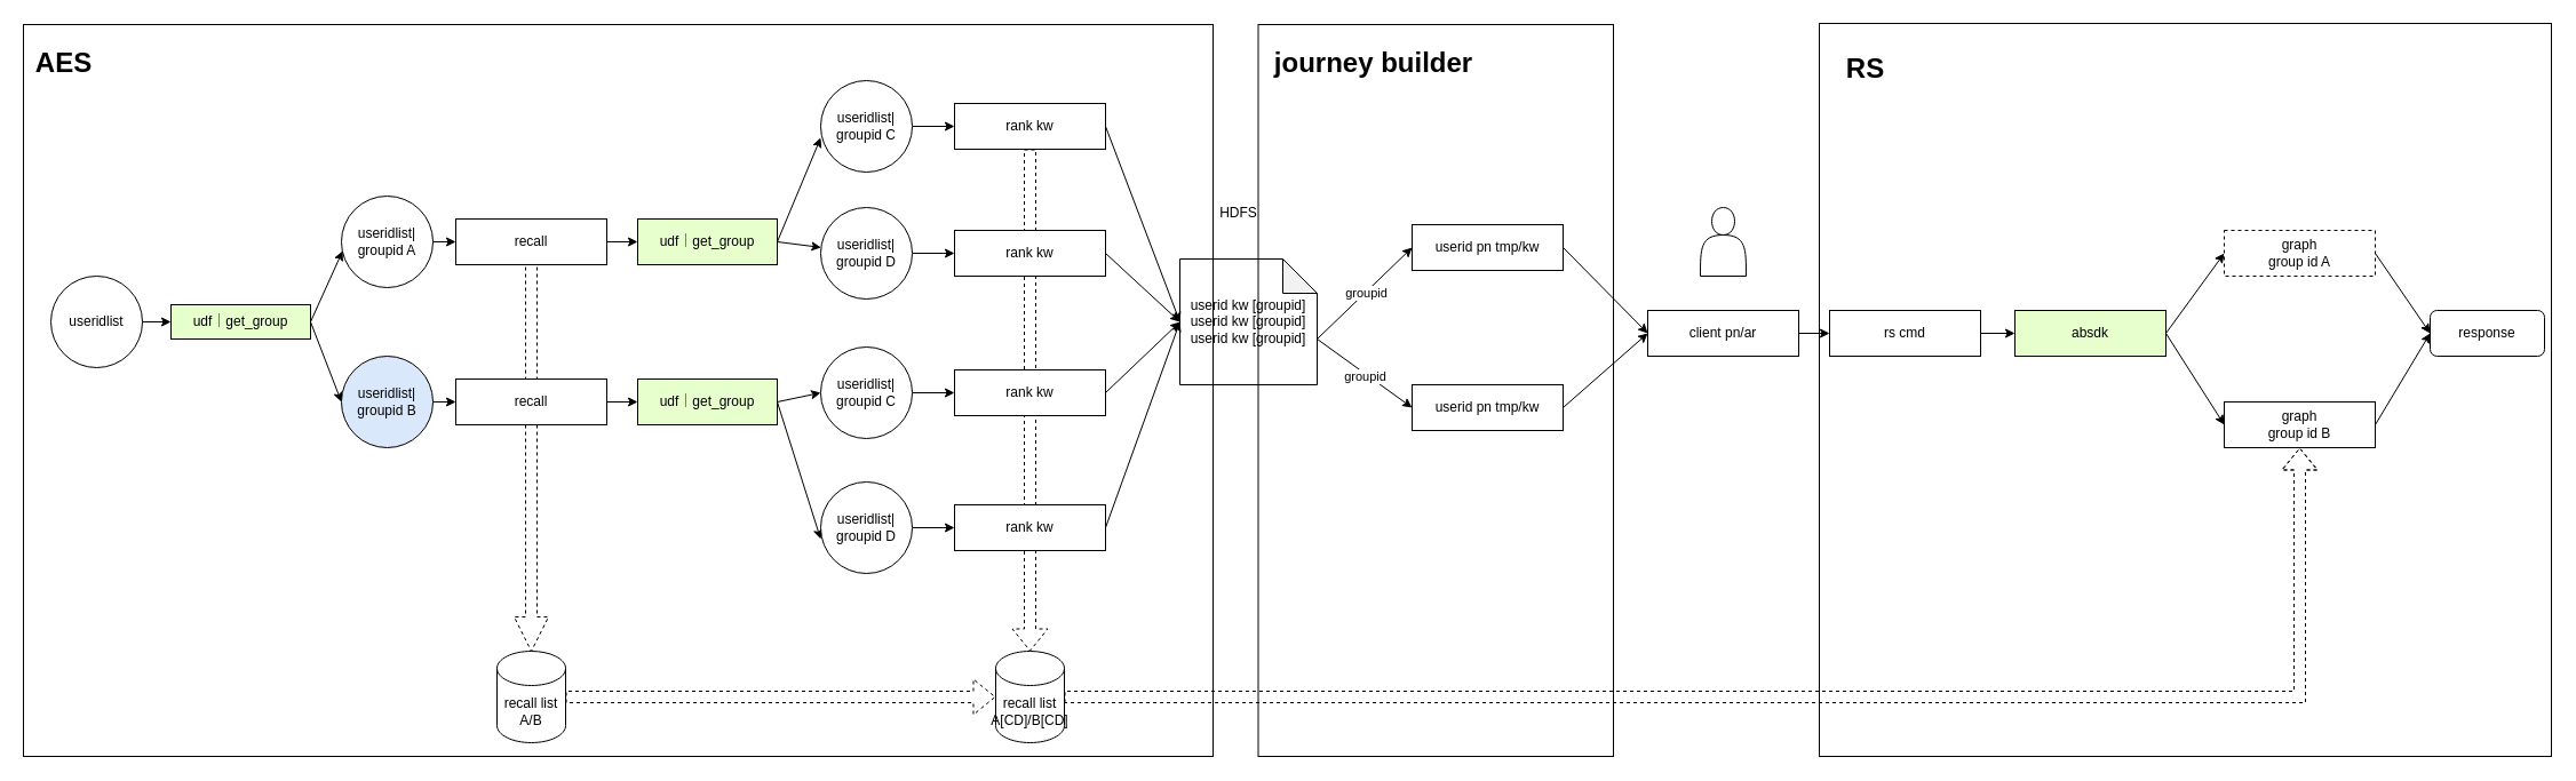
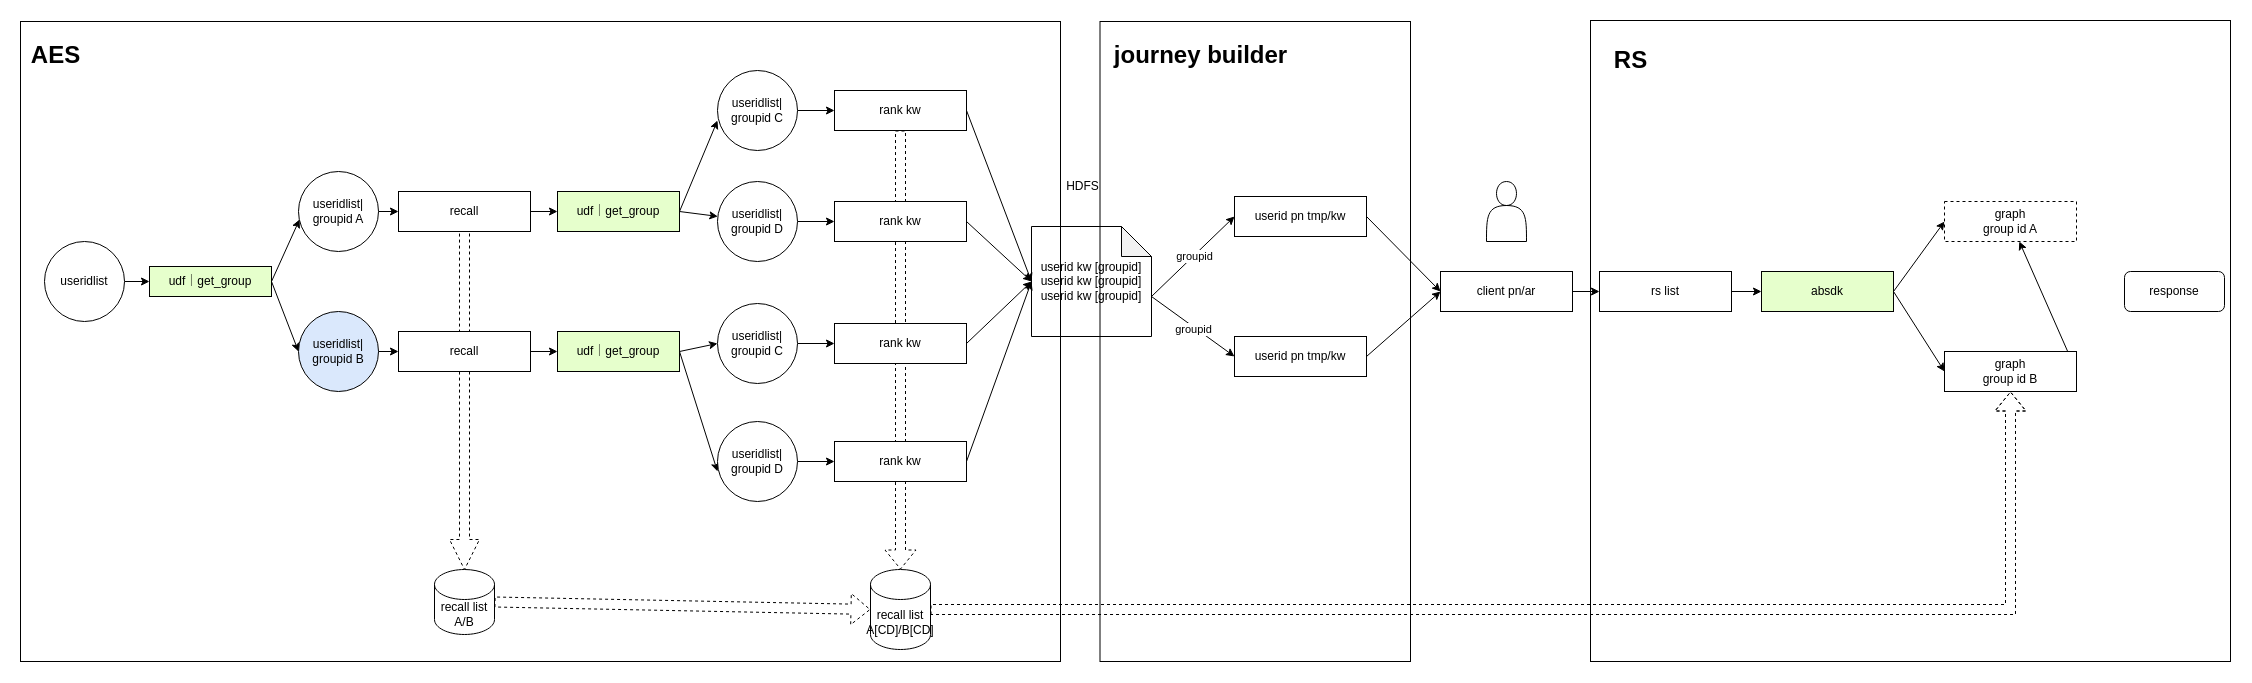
  <mxCell id="0" />
  <mxCell id="1" parent="0" />
  <mxCell id="2" style="edgeStyle=orthogonalEdgeStyle;rounded=0;orthogonalLoop=1;jettySize=auto;html=1;exitX=1;exitY=0.5;exitDx=0;exitDy=0;" edge="1" parent="1" source="3" target="8"><mxGeometry relative="1" as="geometry" /></mxCell>
  <mxCell id="3" value="useridlist" style="ellipse;whiteSpace=wrap;html=1;aspect=fixed;" vertex="1" parent="1"><mxGeometry x="44" y="241" width="80" height="80" as="geometry" /></mxCell>
  <mxCell id="4" style="edgeStyle=none;rounded=0;orthogonalLoop=1;jettySize=auto;html=1;exitX=1;exitY=0.5;exitDx=0;exitDy=0;entryX=0;entryY=0.5;entryDx=0;entryDy=0;" edge="1" parent="1" source="5" target="13"><mxGeometry relative="1" as="geometry" /></mxCell>
  <mxCell id="5" value="useridlist|&lt;br&gt;groupid A" style="ellipse;whiteSpace=wrap;html=1;aspect=fixed;" vertex="1" parent="1"><mxGeometry x="298" y="171" width="80" height="80" as="geometry" /></mxCell>
  <mxCell id="6" style="rounded=0;orthogonalLoop=1;jettySize=auto;html=1;exitX=1;exitY=0.5;exitDx=0;exitDy=0;entryX=0.013;entryY=0.6;entryDx=0;entryDy=0;entryPerimeter=0;" edge="1" parent="1" source="8" target="5"><mxGeometry relative="1" as="geometry" /></mxCell>
  <mxCell id="7" style="edgeStyle=none;rounded=0;orthogonalLoop=1;jettySize=auto;html=1;exitX=1;exitY=0.5;exitDx=0;exitDy=0;entryX=0;entryY=0.5;entryDx=0;entryDy=0;" edge="1" parent="1" source="8" target="10"><mxGeometry relative="1" as="geometry" /></mxCell>
  <mxCell id="8" value="udf｜get_group" style="rounded=0;whiteSpace=wrap;html=1;fillColor=#E6FFCC;" vertex="1" parent="1"><mxGeometry x="149" y="266" width="122" height="30" as="geometry" /></mxCell>
  <mxCell id="9" style="edgeStyle=none;rounded=0;orthogonalLoop=1;jettySize=auto;html=1;exitX=1;exitY=0.5;exitDx=0;exitDy=0;" edge="1" parent="1" source="10" target="15"><mxGeometry relative="1" as="geometry" /></mxCell>
  <mxCell id="10" value="useridlist|&lt;br&gt;groupid B" style="ellipse;whiteSpace=wrap;html=1;aspect=fixed;fillColor=#dae8fc;" vertex="1" parent="1"><mxGeometry x="298" y="311" width="80" height="80" as="geometry" /></mxCell>
  <mxCell id="11" style="edgeStyle=none;rounded=0;orthogonalLoop=1;jettySize=auto;html=1;exitX=0.5;exitY=1;exitDx=0;exitDy=0;shape=arrow;strokeColor=default;dashed=1;" edge="1" parent="1" source="13" target="17"><mxGeometry relative="1" as="geometry" /></mxCell>
  <mxCell id="12" style="edgeStyle=none;rounded=0;orthogonalLoop=1;jettySize=auto;html=1;exitX=1;exitY=0.5;exitDx=0;exitDy=0;entryX=0;entryY=0.5;entryDx=0;entryDy=0;strokeColor=default;" edge="1" parent="1" source="13" target="23"><mxGeometry relative="1" as="geometry" /></mxCell>
  <mxCell id="13" value="recall" style="rounded=0;whiteSpace=wrap;html=1;" vertex="1" parent="1"><mxGeometry x="398" y="191" width="132" height="40" as="geometry" /></mxCell>
  <mxCell id="14" style="edgeStyle=none;rounded=0;orthogonalLoop=1;jettySize=auto;html=1;exitX=1;exitY=0.5;exitDx=0;exitDy=0;entryX=0;entryY=0.5;entryDx=0;entryDy=0;strokeColor=default;" edge="1" parent="1" source="15" target="26"><mxGeometry relative="1" as="geometry" /></mxCell>
  <mxCell id="15" value="recall" style="rounded=0;whiteSpace=wrap;html=1;" vertex="1" parent="1"><mxGeometry x="398" y="331" width="132" height="40" as="geometry" /></mxCell>
  <mxCell id="16" style="edgeStyle=none;shape=flexArrow;rounded=0;orthogonalLoop=1;jettySize=auto;html=1;exitX=1;exitY=0.5;exitDx=0;exitDy=0;exitPerimeter=0;entryX=0;entryY=0.5;entryDx=0;entryDy=0;entryPerimeter=0;dashed=1;strokeColor=default;" edge="1" parent="1" source="17" target="57"><mxGeometry relative="1" as="geometry" /></mxCell>
- <mxCell id="17" value="recall list&lt;br&gt;A/B" style="shape=cylinder3;whiteSpace=wrap;html=1;boundedLbl=1;backgroundOutline=1;size=15;" vertex="1" parent="1"><mxGeometry x="434" y="569" width="60" height="80" as="geometry" /></mxCell>
+ <mxCell id="17" value="recall list&lt;br&gt;A/B" style="shape=cylinder3;whiteSpace=wrap;html=1;boundedLbl=1;backgroundOutline=1;size=15;" vertex="1" parent="1"><mxGeometry x="434" y="569" width="60" height="65" as="geometry" /></mxCell>
  <mxCell id="18" style="edgeStyle=none;rounded=0;orthogonalLoop=1;jettySize=auto;html=1;exitX=0.5;exitY=1;exitDx=0;exitDy=0;entryX=0.5;entryY=0;entryDx=0;entryDy=0;entryPerimeter=0;strokeColor=default;shape=flexArrow;dashed=1;" edge="1" parent="1" source="20" target="57"><mxGeometry relative="1" as="geometry" /></mxCell>
  <mxCell id="19" style="rounded=0;orthogonalLoop=1;jettySize=auto;html=1;exitX=1;exitY=0.5;exitDx=0;exitDy=0;entryX=0;entryY=0.5;entryDx=0;entryDy=0;entryPerimeter=0;strokeColor=default;" edge="1" parent="1" source="20" target="63"><mxGeometry relative="1" as="geometry" /></mxCell>
  <mxCell id="20" value="rank kw" style="rounded=0;whiteSpace=wrap;html=1;" vertex="1" parent="1"><mxGeometry x="834" y="90" width="132" height="40" as="geometry" /></mxCell>
  <mxCell id="21" style="edgeStyle=none;rounded=0;orthogonalLoop=1;jettySize=auto;html=1;exitX=1;exitY=0.5;exitDx=0;exitDy=0;entryX=0;entryY=0.625;entryDx=0;entryDy=0;entryPerimeter=0;strokeColor=default;" edge="1" parent="1" source="23" target="28"><mxGeometry relative="1" as="geometry" /></mxCell>
  <mxCell id="22" style="edgeStyle=none;rounded=0;orthogonalLoop=1;jettySize=auto;html=1;exitX=1;exitY=0.5;exitDx=0;exitDy=0;strokeColor=default;" edge="1" parent="1" source="23" target="30"><mxGeometry relative="1" as="geometry" /></mxCell>
  <mxCell id="23" value="udf｜get_group" style="rounded=0;whiteSpace=wrap;html=1;fillColor=#E6FFCC;" vertex="1" parent="1"><mxGeometry x="557" y="191" width="122" height="40" as="geometry" /></mxCell>
  <mxCell id="24" style="edgeStyle=none;rounded=0;orthogonalLoop=1;jettySize=auto;html=1;exitX=1;exitY=0.5;exitDx=0;exitDy=0;entryX=0;entryY=0.5;entryDx=0;entryDy=0;strokeColor=default;" edge="1" parent="1" source="26" target="32"><mxGeometry relative="1" as="geometry" /></mxCell>
  <mxCell id="25" style="edgeStyle=none;rounded=0;orthogonalLoop=1;jettySize=auto;html=1;exitX=1;exitY=0.5;exitDx=0;exitDy=0;entryX=0;entryY=0.625;entryDx=0;entryDy=0;entryPerimeter=0;strokeColor=default;" edge="1" parent="1" source="26" target="34"><mxGeometry relative="1" as="geometry" /></mxCell>
  <mxCell id="26" value="udf｜get_group" style="rounded=0;whiteSpace=wrap;html=1;fillColor=#E6FFCC;" vertex="1" parent="1"><mxGeometry x="557" y="331" width="122" height="40" as="geometry" /></mxCell>
  <mxCell id="27" style="edgeStyle=none;rounded=0;orthogonalLoop=1;jettySize=auto;html=1;exitX=1;exitY=0.5;exitDx=0;exitDy=0;entryX=0;entryY=0.5;entryDx=0;entryDy=0;strokeColor=default;" edge="1" parent="1" source="28" target="20"><mxGeometry relative="1" as="geometry" /></mxCell>
  <mxCell id="28" value="useridlist|&lt;br&gt;groupid C" style="ellipse;whiteSpace=wrap;html=1;aspect=fixed;" vertex="1" parent="1"><mxGeometry x="717" y="70" width="80" height="80" as="geometry" /></mxCell>
  <mxCell id="29" style="edgeStyle=none;rounded=0;orthogonalLoop=1;jettySize=auto;html=1;exitX=1;exitY=0.5;exitDx=0;exitDy=0;entryX=0;entryY=0.5;entryDx=0;entryDy=0;strokeColor=default;" edge="1" parent="1" source="30" target="36"><mxGeometry relative="1" as="geometry" /></mxCell>
  <mxCell id="30" value="useridlist|&lt;br&gt;groupid D" style="ellipse;whiteSpace=wrap;html=1;aspect=fixed;" vertex="1" parent="1"><mxGeometry x="717" y="181" width="80" height="80" as="geometry" /></mxCell>
  <mxCell id="31" style="edgeStyle=none;rounded=0;orthogonalLoop=1;jettySize=auto;html=1;exitX=1;exitY=0.5;exitDx=0;exitDy=0;strokeColor=default;" edge="1" parent="1" source="32" target="38"><mxGeometry relative="1" as="geometry" /></mxCell>
  <mxCell id="32" value="useridlist|&lt;br&gt;groupid C" style="ellipse;whiteSpace=wrap;html=1;aspect=fixed;" vertex="1" parent="1"><mxGeometry x="717" y="303" width="80" height="80" as="geometry" /></mxCell>
  <mxCell id="33" style="edgeStyle=none;rounded=0;orthogonalLoop=1;jettySize=auto;html=1;exitX=1;exitY=0.5;exitDx=0;exitDy=0;strokeColor=default;" edge="1" parent="1" source="34" target="40"><mxGeometry relative="1" as="geometry" /></mxCell>
  <mxCell id="34" value="useridlist|&lt;br&gt;groupid D" style="ellipse;whiteSpace=wrap;html=1;aspect=fixed;" vertex="1" parent="1"><mxGeometry x="717" y="421" width="80" height="80" as="geometry" /></mxCell>
  <mxCell id="35" style="edgeStyle=none;rounded=0;orthogonalLoop=1;jettySize=auto;html=1;exitX=1;exitY=0.5;exitDx=0;exitDy=0;entryX=0;entryY=0.5;entryDx=0;entryDy=0;entryPerimeter=0;strokeColor=default;" edge="1" parent="1" source="36" target="63"><mxGeometry relative="1" as="geometry" /></mxCell>
  <mxCell id="36" value="rank kw" style="rounded=0;whiteSpace=wrap;html=1;" vertex="1" parent="1"><mxGeometry x="834" y="201" width="132" height="40" as="geometry" /></mxCell>
  <mxCell id="37" style="edgeStyle=none;rounded=0;orthogonalLoop=1;jettySize=auto;html=1;exitX=1;exitY=0.5;exitDx=0;exitDy=0;strokeColor=default;entryX=0;entryY=0.5;entryDx=0;entryDy=0;entryPerimeter=0;" edge="1" parent="1" source="38" target="63"><mxGeometry relative="1" as="geometry"><mxPoint x="1040" y="271" as="targetPoint" /></mxGeometry></mxCell>
  <mxCell id="38" value="rank kw" style="rounded=0;whiteSpace=wrap;html=1;" vertex="1" parent="1"><mxGeometry x="834" y="323" width="132" height="40" as="geometry" /></mxCell>
  <mxCell id="39" style="edgeStyle=none;rounded=0;orthogonalLoop=1;jettySize=auto;html=1;exitX=1;exitY=0.5;exitDx=0;exitDy=0;strokeColor=default;entryX=0;entryY=0.5;entryDx=0;entryDy=0;entryPerimeter=0;" edge="1" parent="1" source="40" target="63"><mxGeometry relative="1" as="geometry"><mxPoint x="1060" y="271" as="targetPoint" /></mxGeometry></mxCell>
  <mxCell id="40" value="rank kw" style="rounded=0;whiteSpace=wrap;html=1;" vertex="1" parent="1"><mxGeometry x="834" y="441" width="132" height="40" as="geometry" /></mxCell>
  <mxCell id="41" style="edgeStyle=none;rounded=0;orthogonalLoop=1;jettySize=auto;html=1;exitX=1;exitY=0.5;exitDx=0;exitDy=0;entryX=0;entryY=0.5;entryDx=0;entryDy=0;strokeColor=default;" edge="1" parent="1" source="42" target="44"><mxGeometry relative="1" as="geometry" /></mxCell>
  <mxCell id="42" value="userid pn tmp/kw" style="rounded=0;whiteSpace=wrap;html=1;" vertex="1" parent="1"><mxGeometry x="1234" y="196" width="132" height="40" as="geometry" /></mxCell>
  <mxCell id="43" style="edgeStyle=none;rounded=0;orthogonalLoop=1;jettySize=auto;html=1;exitX=1;exitY=0.5;exitDx=0;exitDy=0;entryX=0;entryY=0.5;entryDx=0;entryDy=0;strokeColor=default;" edge="1" parent="1" source="44" target="47"><mxGeometry relative="1" as="geometry" /></mxCell>
  <mxCell id="44" value="client pn/ar" style="rounded=0;whiteSpace=wrap;html=1;" vertex="1" parent="1"><mxGeometry x="1440" y="271" width="132" height="40" as="geometry" /></mxCell>
  <mxCell id="45" value="" style="shape=actor;whiteSpace=wrap;html=1;" vertex="1" parent="1"><mxGeometry x="1486" y="181" width="40" height="60" as="geometry" /></mxCell>
  <mxCell id="46" style="edgeStyle=none;rounded=0;orthogonalLoop=1;jettySize=auto;html=1;exitX=1;exitY=0.5;exitDx=0;exitDy=0;entryX=0;entryY=0.5;entryDx=0;entryDy=0;strokeColor=default;" edge="1" parent="1" source="47" target="50"><mxGeometry relative="1" as="geometry" /></mxCell>
- <mxCell id="47" value="rs cmd" style="rounded=0;whiteSpace=wrap;html=1;" vertex="1" parent="1"><mxGeometry x="1599" y="271" width="132" height="40" as="geometry" /></mxCell>
+ <mxCell id="47" value="rs list" style="rounded=0;whiteSpace=wrap;html=1;" vertex="1" parent="1"><mxGeometry x="1599" y="271" width="132" height="40" as="geometry" /></mxCell>
  <mxCell id="48" style="edgeStyle=none;rounded=0;orthogonalLoop=1;jettySize=auto;html=1;exitX=1;exitY=0.5;exitDx=0;exitDy=0;entryX=0;entryY=0.5;entryDx=0;entryDy=0;strokeColor=default;" edge="1" parent="1" source="50" target="52"><mxGeometry relative="1" as="geometry" /></mxCell>
  <mxCell id="49" style="edgeStyle=none;rounded=0;orthogonalLoop=1;jettySize=auto;html=1;exitX=1;exitY=0.5;exitDx=0;exitDy=0;entryX=0;entryY=0.5;entryDx=0;entryDy=0;strokeColor=default;" edge="1" parent="1" source="50" target="54"><mxGeometry relative="1" as="geometry" /></mxCell>
  <mxCell id="50" value="absdk" style="rounded=0;whiteSpace=wrap;html=1;fillColor=#E6FFCC;" vertex="1" parent="1"><mxGeometry x="1761" y="271" width="132" height="40" as="geometry" /></mxCell>
- <mxCell id="51" style="edgeStyle=none;rounded=0;orthogonalLoop=1;jettySize=auto;html=1;exitX=1;exitY=0.5;exitDx=0;exitDy=0;entryX=0;entryY=0.5;entryDx=0;entryDy=0;strokeColor=default;" edge="1" parent="1" source="52" target="55"><mxGeometry relative="1" as="geometry" /></mxCell>
  <mxCell id="52" value="graph&lt;br&gt;group id A" style="rounded=0;whiteSpace=wrap;html=1;dashed=1;" vertex="1" parent="1"><mxGeometry x="1944" y="201" width="132" height="40" as="geometry" /></mxCell>
- <mxCell id="53" style="edgeStyle=none;rounded=0;orthogonalLoop=1;jettySize=auto;html=1;exitX=1;exitY=0.5;exitDx=0;exitDy=0;strokeColor=default;entryX=0;entryY=0.5;entryDx=0;entryDy=0;" edge="1" parent="1" source="54" target="55"><mxGeometry relative="1" as="geometry"><mxPoint x="2134" y="291" as="targetPoint" /></mxGeometry></mxCell>
+ <mxCell id="53" style="edgeStyle=none;rounded=0;orthogonalLoop=1;jettySize=auto;html=1;exitX=1;exitY=0.5;exitDx=0;exitDy=0;strokeColor=default;" edge="1" parent="1" source="54" target="52"><mxGeometry relative="1" as="geometry"><mxPoint x="2134" y="291" as="targetPoint" /></mxGeometry></mxCell>
  <mxCell id="54" value="graph&lt;br&gt;group id B" style="rounded=0;whiteSpace=wrap;html=1;" vertex="1" parent="1"><mxGeometry x="1944" y="351" width="132" height="40" as="geometry" /></mxCell>
  <mxCell id="55" value="response&lt;br&gt;" style="rounded=1;whiteSpace=wrap;html=1;" vertex="1" parent="1"><mxGeometry x="2124" y="271" width="100" height="40" as="geometry" /></mxCell>
  <mxCell id="56" style="edgeStyle=orthogonalEdgeStyle;shape=flexArrow;rounded=0;orthogonalLoop=1;jettySize=auto;html=1;exitX=1;exitY=0.5;exitDx=0;exitDy=0;exitPerimeter=0;entryX=0.5;entryY=1;entryDx=0;entryDy=0;dashed=1;strokeColor=default;" edge="1" parent="1" source="57" target="54"><mxGeometry relative="1" as="geometry" /></mxCell>
  <mxCell id="57" value="recall list&lt;br&gt;A[CD]/B[CD]" style="shape=cylinder3;whiteSpace=wrap;html=1;boundedLbl=1;backgroundOutline=1;size=15;" vertex="1" parent="1"><mxGeometry x="870" y="569" width="60" height="80" as="geometry" /></mxCell>
  <mxCell id="58" value="&lt;h1&gt;&lt;br&gt;&lt;/h1&gt;" style="rounded=0;whiteSpace=wrap;html=1;fillColor=none;align=left;" vertex="1" parent="1"><mxGeometry x="20" y="21" width="1040" height="640" as="geometry" /></mxCell>
  <mxCell id="59" style="edgeStyle=none;rounded=0;orthogonalLoop=1;jettySize=auto;html=1;exitX=0;exitY=0;exitDx=120;exitDy=70;exitPerimeter=0;entryX=0;entryY=0.5;entryDx=0;entryDy=0;strokeColor=default;" edge="1" parent="1" source="63" target="42"><mxGeometry relative="1" as="geometry" /></mxCell>
  <mxCell id="60" value="groupid" style="edgeLabel;html=1;align=center;verticalAlign=middle;resizable=0;points=[];" vertex="1" connectable="0" parent="59"><mxGeometry x="0.029" relative="1" as="geometry"><mxPoint as="offset" /></mxGeometry></mxCell>
  <mxCell id="61" style="edgeStyle=none;rounded=0;orthogonalLoop=1;jettySize=auto;html=1;exitX=0;exitY=0;exitDx=120;exitDy=70;exitPerimeter=0;entryX=0;entryY=0.5;entryDx=0;entryDy=0;strokeColor=default;" edge="1" parent="1" source="63" target="67"><mxGeometry relative="1" as="geometry" /></mxCell>
  <mxCell id="62" value="groupid" style="edgeLabel;html=1;align=center;verticalAlign=middle;resizable=0;points=[];" vertex="1" connectable="0" parent="61"><mxGeometry x="0.037" y="-2" relative="1" as="geometry"><mxPoint as="offset" /></mxGeometry></mxCell>
  <mxCell id="63" value="userid kw [groupid]&lt;br&gt;userid kw [groupid]&lt;br&gt;userid kw [groupid]" style="shape=note;whiteSpace=wrap;html=1;backgroundOutline=1;darkOpacity=0.05;fillColor=none;" vertex="1" parent="1"><mxGeometry x="1031" y="226" width="120" height="110" as="geometry" /></mxCell>
  <mxCell id="64" value="HDFS" style="text;html=1;resizable=0;autosize=1;align=center;verticalAlign=middle;points=[];fillColor=none;strokeColor=none;rounded=0;" vertex="1" parent="1"><mxGeometry x="1052" y="171" width="60" height="30" as="geometry" /></mxCell>
  <mxCell id="65" style="edgeStyle=none;rounded=0;orthogonalLoop=1;jettySize=auto;html=1;exitX=0.5;exitY=0;exitDx=0;exitDy=0;exitPerimeter=0;strokeColor=default;" edge="1" parent="1"><mxGeometry relative="1" as="geometry"><mxPoint x="1139" y="187" as="sourcePoint" /><mxPoint x="1139" y="187" as="targetPoint" /></mxGeometry></mxCell>
  <mxCell id="66" style="edgeStyle=none;rounded=0;orthogonalLoop=1;jettySize=auto;html=1;exitX=1;exitY=0.5;exitDx=0;exitDy=0;strokeColor=default;" edge="1" parent="1" source="67"><mxGeometry relative="1" as="geometry"><mxPoint x="1440" y="291" as="targetPoint" /></mxGeometry></mxCell>
  <mxCell id="67" value="userid pn tmp/kw" style="rounded=0;whiteSpace=wrap;html=1;" vertex="1" parent="1"><mxGeometry x="1234" y="336" width="132" height="40" as="geometry" /></mxCell>
  <mxCell id="68" value="&lt;h1&gt;AES&lt;/h1&gt;" style="text;html=1;resizable=0;autosize=1;align=center;verticalAlign=middle;points=[];fillColor=none;strokeColor=none;rounded=0;" vertex="1" parent="1"><mxGeometry x="20" y="20" width="70" height="70" as="geometry" /></mxCell>
  <mxCell id="69" value="&lt;h1&gt;&lt;br&gt;&lt;/h1&gt;" style="rounded=0;whiteSpace=wrap;html=1;fillColor=none;align=left;" vertex="1" parent="1"><mxGeometry x="1099.5" y="21" width="310.5" height="640" as="geometry" /></mxCell>
  <mxCell id="70" value="&lt;h1&gt;journey builder&lt;/h1&gt;" style="text;html=1;resizable=0;autosize=1;align=center;verticalAlign=middle;points=[];fillColor=none;strokeColor=none;rounded=0;" vertex="1" parent="1"><mxGeometry x="1099.5" y="20" width="200" height="70" as="geometry" /></mxCell>
  <mxCell id="71" value="&lt;h1&gt;&lt;br&gt;&lt;/h1&gt;" style="rounded=0;whiteSpace=wrap;html=1;fillColor=none;align=left;" vertex="1" parent="1"><mxGeometry x="1590" y="20" width="640" height="641" as="geometry" /></mxCell>
  <mxCell id="72" value="&lt;h1&gt;RS&lt;/h1&gt;" style="text;html=1;resizable=0;autosize=1;align=center;verticalAlign=middle;points=[];fillColor=none;strokeColor=none;rounded=0;" vertex="1" parent="1"><mxGeometry x="1600" y="25" width="60" height="70" as="geometry" /></mxCell>
